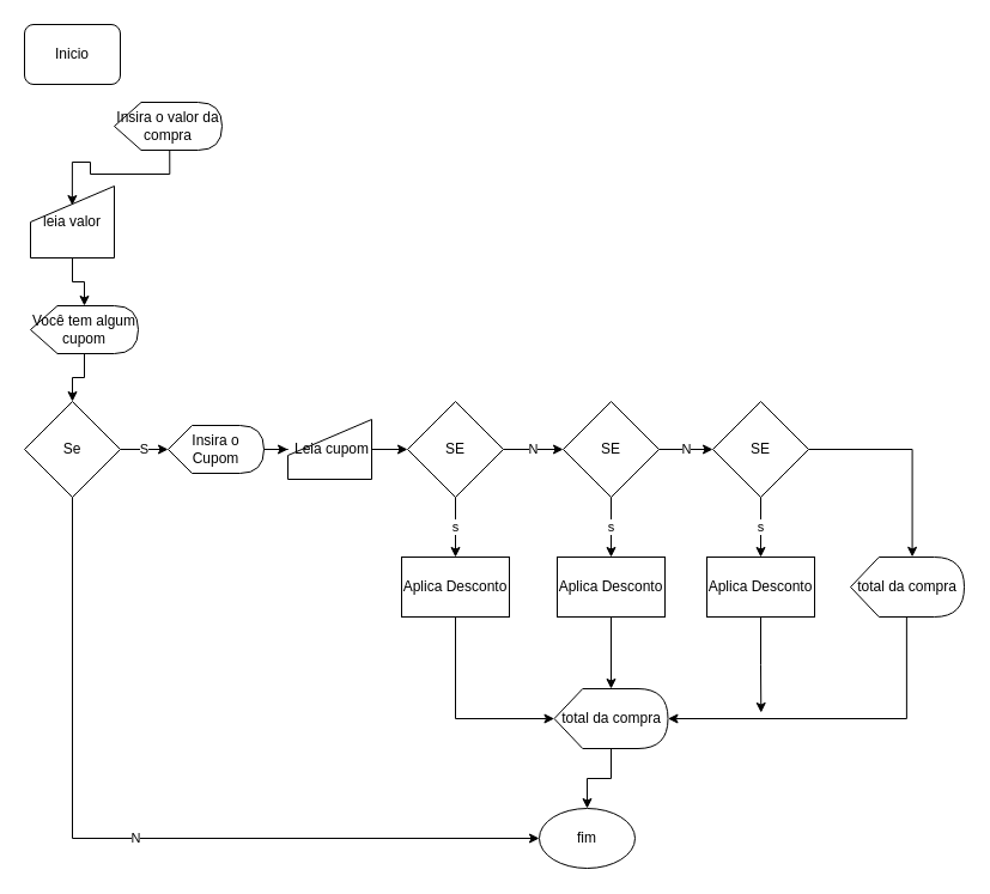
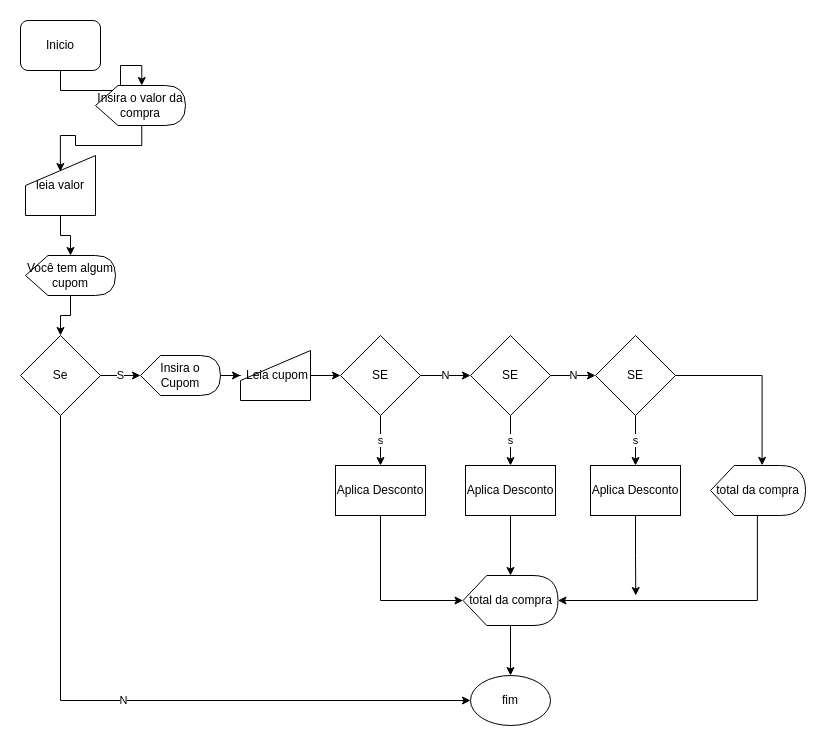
  <mxCell id="0" />
  <mxCell id="1" parent="0" />
+ <mxCell id="2" style="edgeStyle=orthogonalEdgeStyle;rounded=0;orthogonalLoop=1;jettySize=auto;html=1;exitX=0.5;exitY=1;exitDx=0;exitDy=0;entryX=0;entryY=0;entryDx=46.25;entryDy=0;entryPerimeter=0;" edge="1" parent="1" source="3" target="5"><mxGeometry relative="1" as="geometry" /></mxCell>
  <mxCell id="3" value="Inicio" style="whiteSpace=wrap;html=1;rounded=1;" vertex="1" parent="1"><mxGeometry x="20" y="20" width="80" height="50" as="geometry" /></mxCell>
  <mxCell id="4" style="edgeStyle=orthogonalEdgeStyle;rounded=0;orthogonalLoop=1;jettySize=auto;html=1;exitX=0;exitY=0;exitDx=46.25;exitDy=40;exitPerimeter=0;entryX=0.498;entryY=0.267;entryDx=0;entryDy=0;entryPerimeter=0;" edge="1" parent="1" source="5" target="7"><mxGeometry relative="1" as="geometry" /></mxCell>
  <mxCell id="5" value="Insira o valor da compra" style="shape=display;whiteSpace=wrap;html=1;" vertex="1" parent="1"><mxGeometry x="95" y="85" width="90" height="40" as="geometry" /></mxCell>
  <mxCell id="6" style="edgeStyle=orthogonalEdgeStyle;rounded=0;orthogonalLoop=1;jettySize=auto;html=1;exitX=0.5;exitY=1;exitDx=0;exitDy=0;" edge="1" parent="1" source="7" target="9"><mxGeometry relative="1" as="geometry" /></mxCell>
  <mxCell id="7" value="leia valor" style="shape=manualInput;whiteSpace=wrap;html=1;strokeColor=default;gradientColor=none;" vertex="1" parent="1"><mxGeometry x="25" y="155" width="70" height="60" as="geometry" /></mxCell>
  <mxCell id="8" value="" style="edgeStyle=orthogonalEdgeStyle;rounded=0;orthogonalLoop=1;jettySize=auto;html=1;" edge="1" parent="1" source="9" target="12"><mxGeometry relative="1" as="geometry" /></mxCell>
  <mxCell id="9" value="Você tem algum cupom" style="shape=display;whiteSpace=wrap;html=1;" vertex="1" parent="1"><mxGeometry x="25" y="255" width="90" height="40" as="geometry" /></mxCell>
  <mxCell id="10" value="S" style="edgeStyle=orthogonalEdgeStyle;rounded=0;orthogonalLoop=1;jettySize=auto;html=1;exitX=1;exitY=0.5;exitDx=0;exitDy=0;entryX=0;entryY=0.5;entryDx=0;entryDy=0;entryPerimeter=0;" edge="1" parent="1" source="12" target="14"><mxGeometry relative="1" as="geometry"><mxPoint x="150" y="275" as="targetPoint" /></mxGeometry></mxCell>
  <mxCell id="11" value="N" style="edgeStyle=orthogonalEdgeStyle;rounded=0;orthogonalLoop=1;jettySize=auto;html=1;exitX=0.5;exitY=1;exitDx=0;exitDy=0;entryX=0;entryY=0.5;entryDx=0;entryDy=0;" edge="1" parent="1" source="12" target="32"><mxGeometry relative="1" as="geometry"><mxPoint x="60" y="695" as="targetPoint" /></mxGeometry></mxCell>
  <mxCell id="12" value="Se" style="rhombus;whiteSpace=wrap;html=1;" vertex="1" parent="1"><mxGeometry x="20" y="335" width="80" height="80" as="geometry" /></mxCell>
  <mxCell id="13" value="" style="edgeStyle=orthogonalEdgeStyle;rounded=0;orthogonalLoop=1;jettySize=auto;html=1;" edge="1" parent="1" source="14" target="16"><mxGeometry relative="1" as="geometry" /></mxCell>
  <mxCell id="14" value="Insira o Cupom" style="shape=display;whiteSpace=wrap;html=1;" vertex="1" parent="1"><mxGeometry x="140" y="355" width="80" height="40" as="geometry" /></mxCell>
  <mxCell id="15" style="edgeStyle=orthogonalEdgeStyle;rounded=0;orthogonalLoop=1;jettySize=auto;html=1;exitX=1;exitY=0.5;exitDx=0;exitDy=0;entryX=0;entryY=0.5;entryDx=0;entryDy=0;" edge="1" parent="1" source="16" target="19"><mxGeometry relative="1" as="geometry" /></mxCell>
  <mxCell id="16" value="&lt;div style=&quot;text-align: center;&quot;&gt;&lt;span style=&quot;background-color: initial;&quot;&gt;Leia cupom&lt;/span&gt;&lt;br&gt;&lt;/div&gt;" style="shape=manualInput;whiteSpace=wrap;html=1;align=right;" vertex="1" parent="1"><mxGeometry x="240" y="350" width="70" height="50" as="geometry" /></mxCell>
  <mxCell id="17" value="N" style="edgeStyle=orthogonalEdgeStyle;rounded=0;orthogonalLoop=1;jettySize=auto;html=1;exitX=1;exitY=0.5;exitDx=0;exitDy=0;entryX=0;entryY=0.5;entryDx=0;entryDy=0;" edge="1" parent="1" source="19" target="22"><mxGeometry relative="1" as="geometry" /></mxCell>
  <mxCell id="18" value="s" style="edgeStyle=orthogonalEdgeStyle;rounded=0;orthogonalLoop=1;jettySize=auto;html=1;" edge="1" parent="1" source="19" target="27"><mxGeometry relative="1" as="geometry" /></mxCell>
  <mxCell id="19" value="SE" style="rhombus;whiteSpace=wrap;html=1;" vertex="1" parent="1"><mxGeometry x="340" y="335" width="80" height="80" as="geometry" /></mxCell>
  <mxCell id="20" value="N" style="edgeStyle=orthogonalEdgeStyle;rounded=0;orthogonalLoop=1;jettySize=auto;html=1;exitX=1;exitY=0.5;exitDx=0;exitDy=0;entryX=0;entryY=0.5;entryDx=0;entryDy=0;" edge="1" parent="1" source="22" target="25"><mxGeometry relative="1" as="geometry" /></mxCell>
  <mxCell id="21" value="s" style="edgeStyle=orthogonalEdgeStyle;rounded=0;orthogonalLoop=1;jettySize=auto;html=1;" edge="1" parent="1" source="22" target="29"><mxGeometry relative="1" as="geometry" /></mxCell>
  <mxCell id="22" value="SE" style="rhombus;whiteSpace=wrap;html=1;" vertex="1" parent="1"><mxGeometry x="470" y="335" width="80" height="80" as="geometry" /></mxCell>
  <mxCell id="23" value="s" style="edgeStyle=orthogonalEdgeStyle;rounded=0;orthogonalLoop=1;jettySize=auto;html=1;" edge="1" parent="1" source="25" target="31"><mxGeometry relative="1" as="geometry" /></mxCell>
  <mxCell id="24" style="edgeStyle=orthogonalEdgeStyle;rounded=0;orthogonalLoop=1;jettySize=auto;html=1;exitX=1;exitY=0.5;exitDx=0;exitDy=0;entryX=0.543;entryY=-0.003;entryDx=0;entryDy=0;entryPerimeter=0;" edge="1" parent="1" source="25" target="36"><mxGeometry relative="1" as="geometry"><mxPoint x="760" y="375.238" as="targetPoint" /></mxGeometry></mxCell>
  <mxCell id="25" value="SE" style="rhombus;whiteSpace=wrap;html=1;" vertex="1" parent="1"><mxGeometry x="595" y="335" width="80" height="80" as="geometry" /></mxCell>
  <mxCell id="26" style="edgeStyle=orthogonalEdgeStyle;rounded=0;orthogonalLoop=1;jettySize=auto;html=1;exitX=0.5;exitY=1;exitDx=0;exitDy=0;entryX=0;entryY=0.5;entryDx=0;entryDy=0;entryPerimeter=0;" edge="1" parent="1" source="27" target="34"><mxGeometry relative="1" as="geometry"><mxPoint x="359.857" y="595" as="targetPoint" /></mxGeometry></mxCell>
  <mxCell id="27" value="Aplica Desconto" style="rounded=0;whiteSpace=wrap;html=1;" vertex="1" parent="1"><mxGeometry x="335" y="465" width="90" height="50" as="geometry" /></mxCell>
  <mxCell id="28" value="" style="edgeStyle=orthogonalEdgeStyle;rounded=0;orthogonalLoop=1;jettySize=auto;html=1;" edge="1" parent="1" source="29" target="34"><mxGeometry relative="1" as="geometry" /></mxCell>
  <mxCell id="29" value="Aplica Desconto" style="rounded=0;whiteSpace=wrap;html=1;" vertex="1" parent="1"><mxGeometry x="465" y="465" width="90" height="50" as="geometry" /></mxCell>
  <mxCell id="30" style="edgeStyle=orthogonalEdgeStyle;rounded=0;orthogonalLoop=1;jettySize=auto;html=1;exitX=0.5;exitY=1;exitDx=0;exitDy=0;" edge="1" parent="1" source="31"><mxGeometry relative="1" as="geometry"><mxPoint x="635.286" y="595" as="targetPoint" /></mxGeometry></mxCell>
  <mxCell id="31" value="Aplica Desconto" style="rounded=0;whiteSpace=wrap;html=1;" vertex="1" parent="1"><mxGeometry x="590" y="465" width="90" height="50" as="geometry" /></mxCell>
- <mxCell id="32" value="fim" style="ellipse;whiteSpace=wrap;html=1;" vertex="1" parent="1"><mxGeometry x="450" y="675" width="80" height="50" as="geometry" /></mxCell>
+ <mxCell id="32" value="fim" style="ellipse;whiteSpace=wrap;html=1;" vertex="1" parent="1"><mxGeometry x="470" y="675" width="80" height="50" as="geometry" /></mxCell>
  <mxCell id="33" value="" style="edgeStyle=orthogonalEdgeStyle;rounded=0;orthogonalLoop=1;jettySize=auto;html=1;" edge="1" parent="1" source="34" target="32"><mxGeometry relative="1" as="geometry" /></mxCell>
  <mxCell id="34" value="total da compra" style="shape=display;whiteSpace=wrap;html=1;" vertex="1" parent="1"><mxGeometry x="462.5" y="575" width="95" height="50" as="geometry" /></mxCell>
  <mxCell id="35" style="edgeStyle=orthogonalEdgeStyle;rounded=0;orthogonalLoop=1;jettySize=auto;html=1;exitX=0;exitY=0;exitDx=46.875;exitDy=50;exitPerimeter=0;entryX=1;entryY=0.5;entryDx=0;entryDy=0;entryPerimeter=0;" edge="1" parent="1" source="36" target="34"><mxGeometry relative="1" as="geometry"><mxPoint x="756.952" y="605" as="targetPoint" /></mxGeometry></mxCell>
  <mxCell id="36" value="total da compra" style="shape=display;whiteSpace=wrap;html=1;" vertex="1" parent="1"><mxGeometry x="710" y="465" width="95" height="50" as="geometry" /></mxCell>
